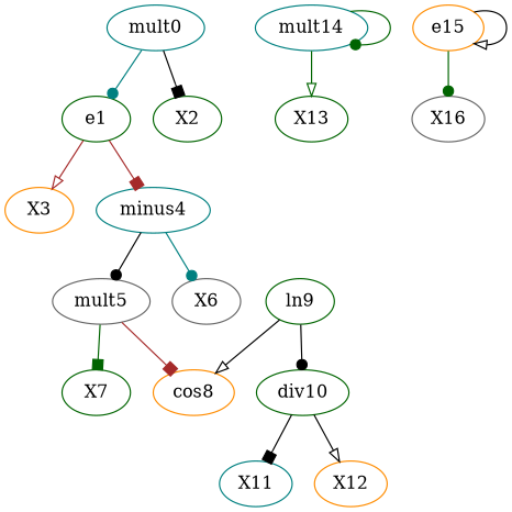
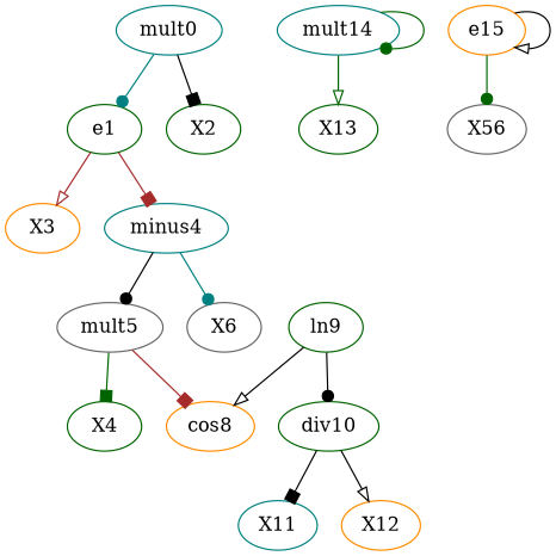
  digraph {
    node [color=darkgreen]
    edge [arrowhead=dot color=black]
    mult0 [color=teal]
    e1
    X2
    X3 [color=darkorange]
    minus4 [color=teal]
    mult5 [color=gray40]
    X6 [color=gray40]
-   X7
+   X7 [label=X4]
    cos8 [color=darkorange]
    ln9
    div10
    X11 [color=teal]
    X12 [color=darkorange]
    mult14 [color=teal]
    X13
    e15 [color=darkorange]
-   X16 [color=gray40]
+   X16 [color=gray40 label=X56]
    mult0 -> e1 [color=teal]
    mult0 -> X2 [arrowhead=box]
    e1 -> X3 [arrowhead=onormal color=brown]
    e1 -> minus4 [arrowhead=box color=brown]
    minus4 -> mult5
    minus4 -> X6 [color=teal]
    mult5 -> X7 [arrowhead=box color=darkgreen]
    mult5 -> cos8 [arrowhead=box color=brown]
    ln9 -> cos8 [arrowhead=onormal]
    ln9 -> div10
    div10 -> X11 [arrowhead=box]
    div10 -> X12 [arrowhead=onormal]
    mult14 -> mult14 [color=darkgreen]
    mult14 -> X13 [arrowhead=onormal color=darkgreen]
    e15 -> e15 [arrowhead=onormal]
    e15 -> X16 [color=darkgreen]
  }
